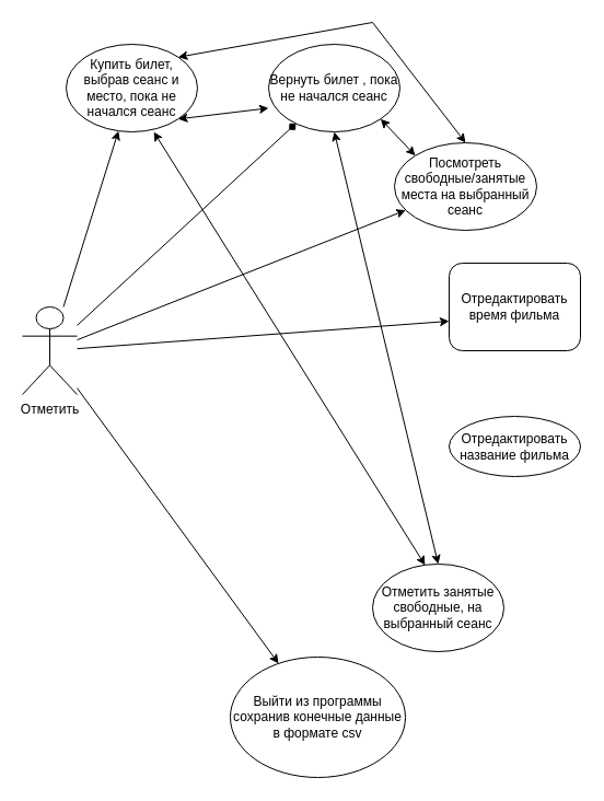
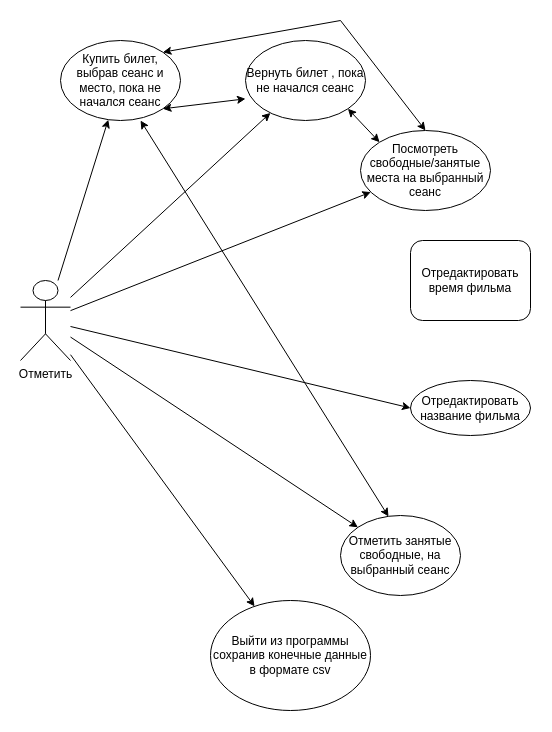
  <mxCell id="0" />
  <mxCell id="1" parent="0" />
  <mxCell id="2" value="Отметить" style="shape=umlActor;verticalLabelPosition=bottom;verticalAlign=top;html=1;outlineConnect=0;" vertex="1" parent="1"><mxGeometry x="20" y="280" width="50" height="80" as="geometry" /></mxCell>
  <mxCell id="3" value="Вернуть билет , пока не начался сеанс" style="ellipse;whiteSpace=wrap;html=1;" vertex="1" parent="1"><mxGeometry x="245" y="40" width="120" height="80" as="geometry" /></mxCell>
  <mxCell id="4" value="Купить билет, выбрав сеанс и место, пока не начался сеанс" style="ellipse;whiteSpace=wrap;html=1;" vertex="1" parent="1"><mxGeometry x="60" y="40" width="120" height="80" as="geometry" /></mxCell>
  <mxCell id="5" value="Посмотреть свободные/занятые места на выбранный сеанс" style="ellipse;whiteSpace=wrap;html=1;" vertex="1" parent="1"><mxGeometry x="360" y="130" width="130" height="80" as="geometry" /></mxCell>
  <mxCell id="6" value="Выйти из программы сохранив конечные данные в формате csv" style="ellipse;whiteSpace=wrap;html=1;" vertex="1" parent="1"><mxGeometry x="210" y="600" width="160" height="110" as="geometry" /></mxCell>
  <mxCell id="7" value="Отметить занятые свободные, на выбранный сеанс" style="ellipse;whiteSpace=wrap;html=1;" vertex="1" parent="1"><mxGeometry x="340" y="515" width="120" height="80" as="geometry" /></mxCell>
  <mxCell id="8" value="Отредактировать название фильма" style="ellipse;whiteSpace=wrap;html=1;" vertex="1" parent="1"><mxGeometry x="410" y="380" width="120" height="55" as="geometry" /></mxCell>
  <mxCell id="9" value="Отредактировать время фильма" style="whiteSpace=wrap;html=1;rounded=1;" vertex="1" parent="1"><mxGeometry x="410" y="240" width="120" height="80" as="geometry" /></mxCell>
  <mxCell id="10" value="" style="endArrow=classic;html=1;rounded=0;" edge="1" parent="1" source="2" target="6"><mxGeometry width="50" height="50" relative="1" as="geometry"><mxPoint x="290" y="450" as="sourcePoint" /><mxPoint x="340" y="400" as="targetPoint" /></mxGeometry></mxCell>
- <mxCell id="13" value="" style="endArrow=classic;html=1;rounded=0;entryX=0;entryY=0.663;entryDx=0;entryDy=0;entryPerimeter=0;" edge="1" parent="1" source="2" target="9"><mxGeometry width="50" height="50" relative="1" as="geometry"><mxPoint x="290" y="450" as="sourcePoint" /><mxPoint x="340" y="400" as="targetPoint" /></mxGeometry></mxCell>
+ <mxCell id="11" value="" style="endArrow=classic;html=1;rounded=0;" edge="1" parent="1" source="2" target="7"><mxGeometry width="50" height="50" relative="1" as="geometry"><mxPoint x="290" y="450" as="sourcePoint" /><mxPoint x="340" y="400" as="targetPoint" /></mxGeometry></mxCell>
+ <mxCell id="12" value="" style="endArrow=classic;html=1;rounded=0;entryX=0;entryY=0.5;entryDx=0;entryDy=0;" edge="1" parent="1" source="2" target="8"><mxGeometry width="50" height="50" relative="1" as="geometry"><mxPoint x="290" y="450" as="sourcePoint" /><mxPoint x="340" y="400" as="targetPoint" /></mxGeometry></mxCell>
  <mxCell id="14" value="" style="endArrow=classic;html=1;rounded=0;" edge="1" parent="1" source="2" target="5"><mxGeometry width="50" height="50" relative="1" as="geometry"><mxPoint x="290" y="450" as="sourcePoint" /><mxPoint x="340" y="400" as="targetPoint" /></mxGeometry></mxCell>
- <mxCell id="15" value="" style="endArrow=diamond;html=1;rounded=0;" edge="1" parent="1" source="2" target="3"><mxGeometry width="50" height="50" relative="1" as="geometry"><mxPoint x="290" y="450" as="sourcePoint" /><mxPoint x="340" y="400" as="targetPoint" /></mxGeometry></mxCell>
+ <mxCell id="15" value="" style="endArrow=classic;html=1;rounded=0;" edge="1" parent="1" source="2" target="3"><mxGeometry width="50" height="50" relative="1" as="geometry"><mxPoint x="290" y="450" as="sourcePoint" /><mxPoint x="340" y="400" as="targetPoint" /></mxGeometry></mxCell>
  <mxCell id="16" value="" style="endArrow=classic;html=1;rounded=0;" edge="1" parent="1" source="2" target="4"><mxGeometry width="50" height="50" relative="1" as="geometry"><mxPoint x="290" y="450" as="sourcePoint" /><mxPoint x="340" y="400" as="targetPoint" /></mxGeometry></mxCell>
  <mxCell id="17" value="" style="endArrow=classic;startArrow=classic;html=1;rounded=0;exitX=1;exitY=1;exitDx=0;exitDy=0;entryX=0;entryY=0.729;entryDx=0;entryDy=0;entryPerimeter=0;" edge="1" parent="1" source="4" target="3"><mxGeometry width="50" height="50" relative="1" as="geometry"><mxPoint x="290" y="450" as="sourcePoint" /><mxPoint x="340" y="400" as="targetPoint" /></mxGeometry></mxCell>
  <mxCell id="18" value="" style="endArrow=classic;startArrow=classic;html=1;rounded=0;exitX=1;exitY=1;exitDx=0;exitDy=0;entryX=0;entryY=0;entryDx=0;entryDy=0;" edge="1" parent="1" source="3" target="5"><mxGeometry width="50" height="50" relative="1" as="geometry"><mxPoint x="290" y="450" as="sourcePoint" /><mxPoint x="340" y="400" as="targetPoint" /></mxGeometry></mxCell>
  <mxCell id="19" value="" style="endArrow=classic;startArrow=classic;html=1;rounded=0;exitX=1;exitY=0;exitDx=0;exitDy=0;entryX=0.5;entryY=0;entryDx=0;entryDy=0;" edge="1" parent="1" source="4" target="5"><mxGeometry width="50" height="50" relative="1" as="geometry"><mxPoint x="290" y="450" as="sourcePoint" /><mxPoint x="340" y="400" as="targetPoint" /><Array as="points"><mxPoint x="340" y="20" /></Array></mxGeometry></mxCell>
  <mxCell id="20" value="" style="endArrow=classic;startArrow=classic;html=1;rounded=0;exitX=0.4;exitY=0.013;exitDx=0;exitDy=0;exitPerimeter=0;entryX=0.667;entryY=1;entryDx=0;entryDy=0;entryPerimeter=0;" edge="1" parent="1" source="7" target="4"><mxGeometry width="50" height="50" relative="1" as="geometry"><mxPoint x="290" y="450" as="sourcePoint" /><mxPoint x="340" y="400" as="targetPoint" /></mxGeometry></mxCell>
- <mxCell id="21" value="" style="endArrow=classic;startArrow=classic;html=1;rounded=0;entryX=0.5;entryY=1;entryDx=0;entryDy=0;exitX=0.5;exitY=0;exitDx=0;exitDy=0;" edge="1" parent="1" source="7" target="3"><mxGeometry width="50" height="50" relative="1" as="geometry"><mxPoint x="410" y="510" as="sourcePoint" /><mxPoint x="340" y="400" as="targetPoint" /></mxGeometry></mxCell>
